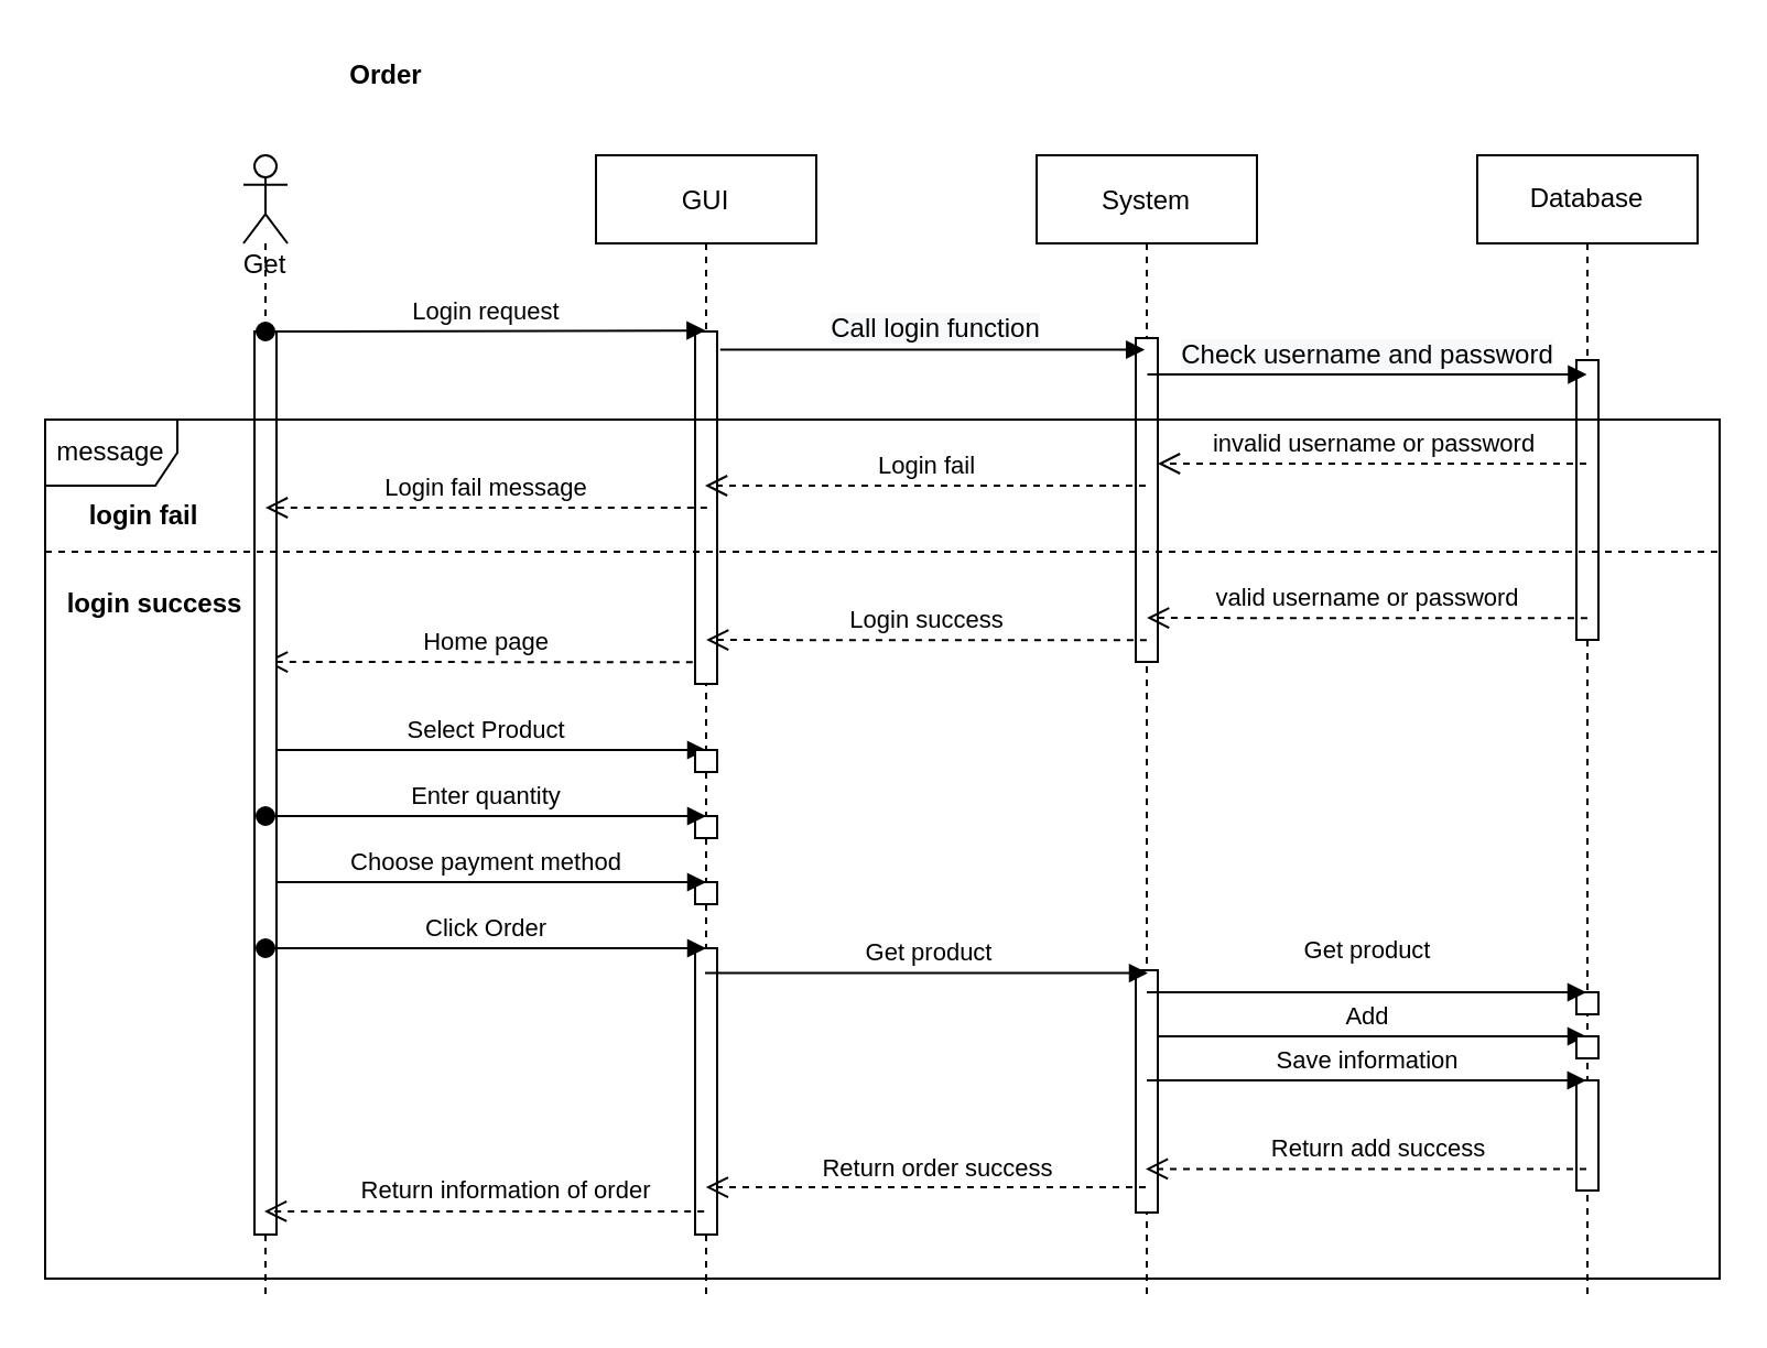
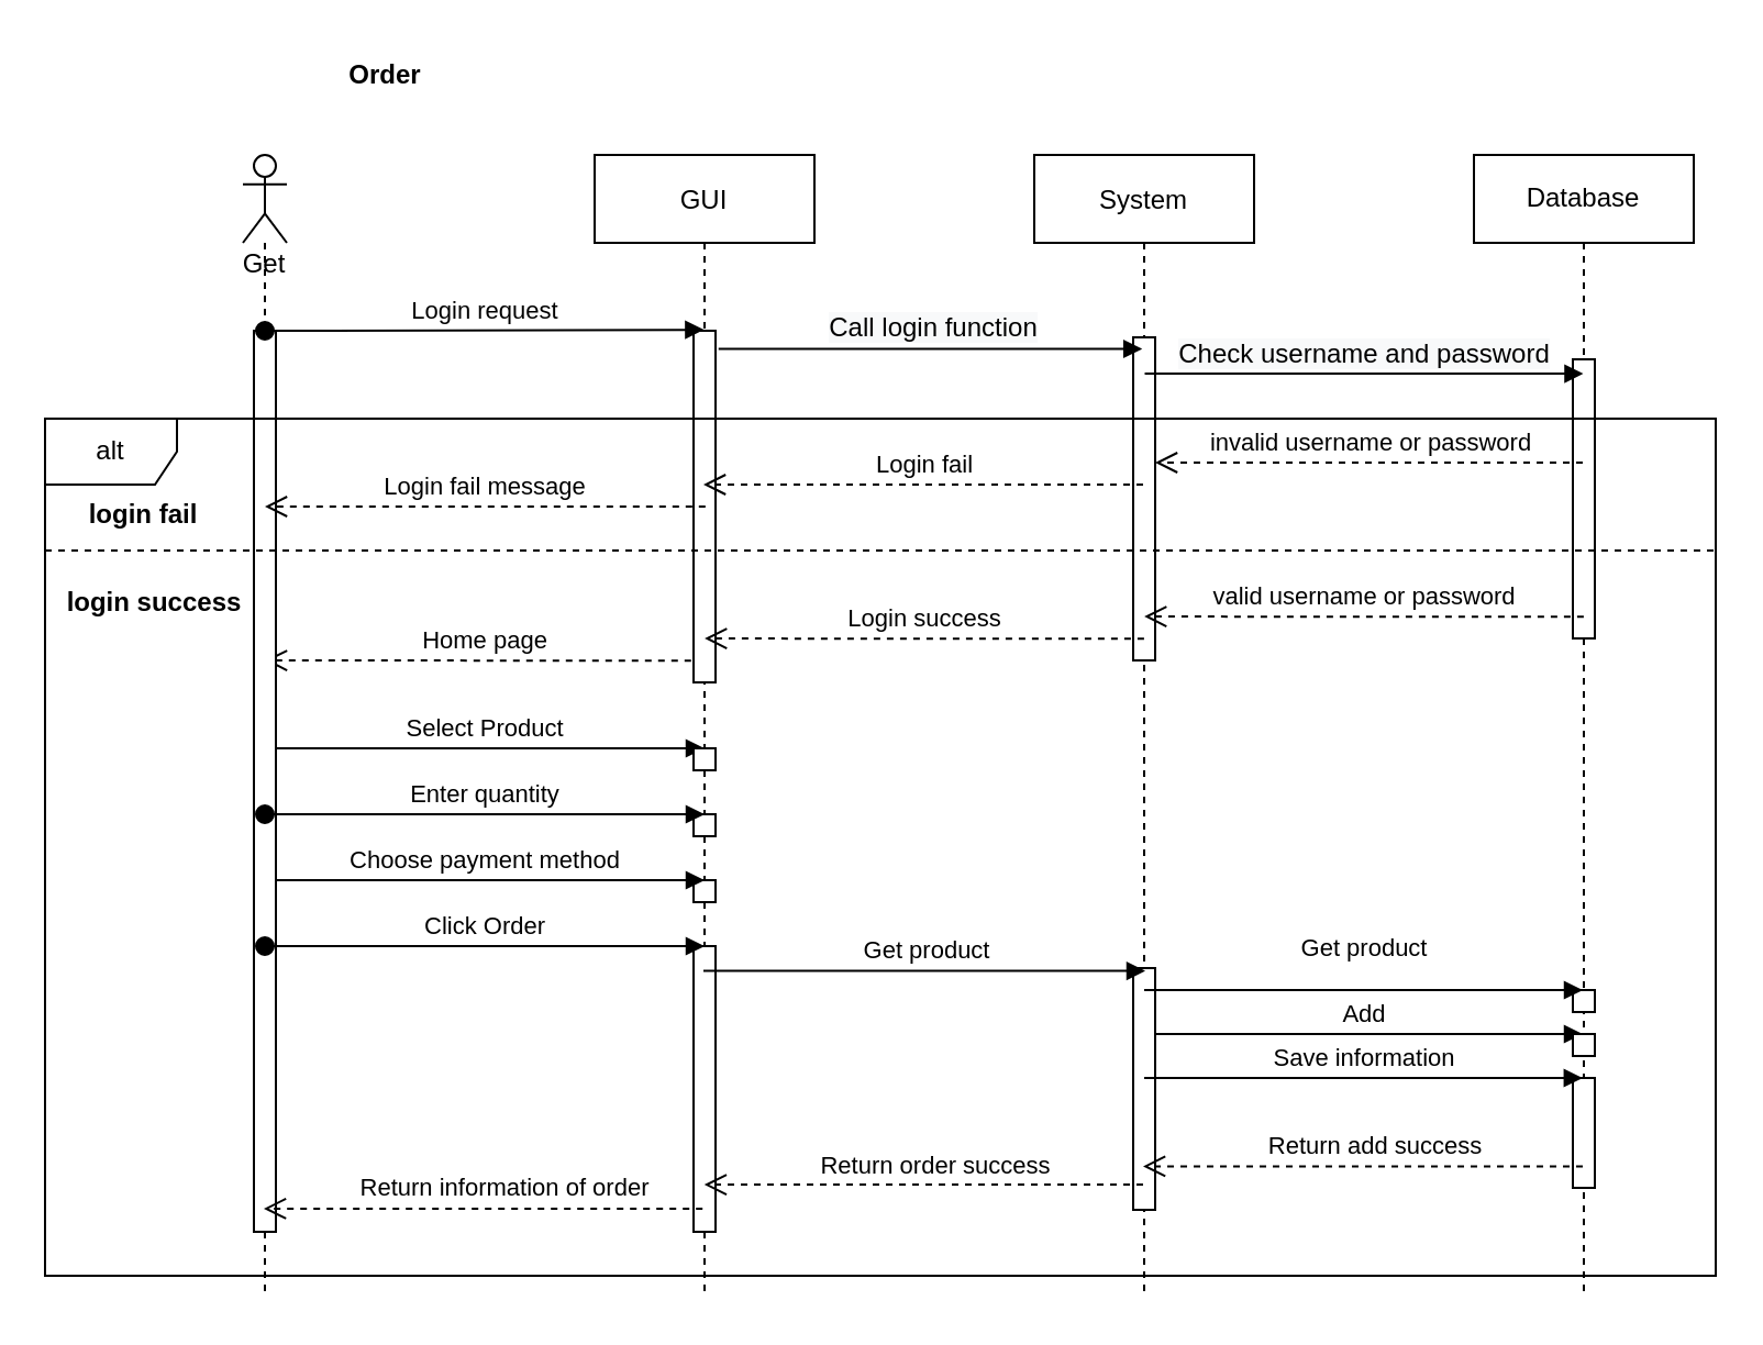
  <mxCell id="0" />
  <mxCell id="1" parent="0" />
  <mxCell id="2" value="GUI" style="shape=umlLifeline;perimeter=lifelinePerimeter;container=1;collapsible=0;recursiveResize=0;rounded=0;shadow=0;strokeWidth=1;" parent="1" vertex="1"><mxGeometry x="270" y="70" width="100" height="520" as="geometry" /></mxCell>
  <mxCell id="3" value="Home page&lt;br&gt;" style="html=1;verticalAlign=bottom;endArrow=open;dashed=1;endSize=8;rounded=0;entryX=0.496;entryY=0.189;entryDx=0;entryDy=0;entryPerimeter=0;" parent="2" edge="1"><mxGeometry x="-0.004" relative="1" as="geometry"><mxPoint x="49.9" y="230.14" as="sourcePoint" /><mxPoint x="-150.0" y="230.0" as="targetPoint" /><Array as="points" /><mxPoint as="offset" /></mxGeometry></mxCell>
  <mxCell id="4" value="Select Product" style="html=1;verticalAlign=bottom;startArrow=oval;startFill=1;endArrow=block;startSize=8;rounded=0;" parent="2" edge="1"><mxGeometry width="60" relative="1" as="geometry"><mxPoint x="-150" y="270" as="sourcePoint" /><mxPoint x="50" y="270" as="targetPoint" /><mxPoint as="offset" /></mxGeometry></mxCell>
  <mxCell id="5" value="" style="html=1;points=[];perimeter=orthogonalPerimeter;" vertex="1" parent="2"><mxGeometry x="45" y="80" width="10" height="160" as="geometry" /></mxCell>
  <mxCell id="6" value="" style="html=1;points=[];perimeter=orthogonalPerimeter;" vertex="1" parent="2"><mxGeometry x="45" y="270" width="10" height="10" as="geometry" /></mxCell>
  <mxCell id="7" value="" style="html=1;points=[];perimeter=orthogonalPerimeter;" vertex="1" parent="2"><mxGeometry x="45" y="300" width="10" height="10" as="geometry" /></mxCell>
  <mxCell id="8" value="" style="html=1;points=[];perimeter=orthogonalPerimeter;" vertex="1" parent="2"><mxGeometry x="45" y="330" width="10" height="10" as="geometry" /></mxCell>
  <mxCell id="9" value="" style="html=1;points=[];perimeter=orthogonalPerimeter;" vertex="1" parent="2"><mxGeometry x="45" y="360" width="10" height="130" as="geometry" /></mxCell>
  <mxCell id="10" value="System" style="shape=umlLifeline;perimeter=lifelinePerimeter;container=1;collapsible=0;recursiveResize=0;rounded=0;shadow=0;strokeWidth=1;" parent="1" vertex="1"><mxGeometry x="470" y="70" width="100" height="520" as="geometry" /></mxCell>
  <mxCell id="11" value="Add" style="html=1;verticalAlign=bottom;endArrow=block;rounded=0;" parent="10" target="14" edge="1"><mxGeometry x="0.003" width="80" relative="1" as="geometry"><mxPoint x="50" y="400" as="sourcePoint" /><mxPoint x="120" y="390" as="targetPoint" /><mxPoint as="offset" /></mxGeometry></mxCell>
  <mxCell id="12" value="" style="html=1;points=[];perimeter=orthogonalPerimeter;" vertex="1" parent="10"><mxGeometry x="45" y="83" width="10" height="147" as="geometry" /></mxCell>
  <mxCell id="13" value="" style="html=1;points=[];perimeter=orthogonalPerimeter;" vertex="1" parent="10"><mxGeometry x="45" y="370" width="10" height="110" as="geometry" /></mxCell>
  <mxCell id="14" value="Database" style="shape=umlLifeline;perimeter=lifelinePerimeter;whiteSpace=wrap;html=1;container=1;collapsible=0;recursiveResize=0;outlineConnect=0;" parent="1" vertex="1"><mxGeometry x="670" y="70" width="100" height="520" as="geometry" /></mxCell>
  <mxCell id="15" value="" style="html=1;points=[];perimeter=orthogonalPerimeter;" vertex="1" parent="14"><mxGeometry x="45" y="93" width="10" height="127" as="geometry" /></mxCell>
  <mxCell id="16" value="" style="html=1;points=[];perimeter=orthogonalPerimeter;" vertex="1" parent="14"><mxGeometry x="45" y="420" width="10" height="50" as="geometry" /></mxCell>
  <mxCell id="17" value="" style="html=1;points=[];perimeter=orthogonalPerimeter;" vertex="1" parent="14"><mxGeometry x="45" y="380" width="10" height="10" as="geometry" /></mxCell>
  <mxCell id="18" value="" style="html=1;points=[];perimeter=orthogonalPerimeter;" vertex="1" parent="14"><mxGeometry x="45" y="400" width="10" height="10" as="geometry" /></mxCell>
  <mxCell id="19" value="Get" style="shape=umlLifeline;participant=umlActor;perimeter=lifelinePerimeter;whiteSpace=wrap;html=1;container=1;collapsible=0;recursiveResize=0;verticalAlign=top;spacingTop=36;outlineConnect=0;" parent="1" vertex="1"><mxGeometry x="110" y="70" width="20" height="520" as="geometry" /></mxCell>
  <mxCell id="20" value="Choose payment method" style="html=1;verticalAlign=bottom;startArrow=oval;startFill=1;endArrow=block;startSize=8;rounded=0;" parent="19" edge="1" source="19"><mxGeometry width="60" relative="1" as="geometry"><mxPoint x="15" y="330" as="sourcePoint" /><mxPoint x="210" y="330" as="targetPoint" /></mxGeometry></mxCell>
  <mxCell id="21" value="" style="html=1;points=[];perimeter=orthogonalPerimeter;" vertex="1" parent="19"><mxGeometry x="5" y="80" width="10" height="410" as="geometry" /></mxCell>
  <mxCell id="22" value="Login request" style="html=1;verticalAlign=bottom;startArrow=oval;startFill=1;endArrow=block;startSize=8;rounded=0;entryX=0.497;entryY=0.153;entryDx=0;entryDy=0;entryPerimeter=0;" parent="1" target="2" edge="1"><mxGeometry width="60" relative="1" as="geometry"><mxPoint x="120" y="150" as="sourcePoint" /><mxPoint x="180" y="150" as="targetPoint" /><Array as="points"><mxPoint x="130" y="150" /><mxPoint x="150" y="150" /></Array></mxGeometry></mxCell>
  <mxCell id="23" value="invalid username or password" style="html=1;verticalAlign=bottom;endArrow=open;dashed=1;endSize=8;rounded=0;" parent="1" source="14" edge="1"><mxGeometry x="-0.004" relative="1" as="geometry"><mxPoint x="720" y="230" as="sourcePoint" /><mxPoint x="525" y="210" as="targetPoint" /><Array as="points"><mxPoint x="600" y="210" /></Array><mxPoint as="offset" /></mxGeometry></mxCell>
  <mxCell id="24" value="Login fail" style="html=1;verticalAlign=bottom;endArrow=open;dashed=1;endSize=8;rounded=0;" parent="1" source="10" target="2" edge="1"><mxGeometry relative="1" as="geometry"><mxPoint x="520" y="210" as="sourcePoint" /><mxPoint x="440" y="210" as="targetPoint" /><Array as="points"><mxPoint x="360" y="220" /></Array></mxGeometry></mxCell>
  <mxCell id="25" value="Login fail message" style="html=1;verticalAlign=bottom;endArrow=open;dashed=1;endSize=8;rounded=0;" parent="1" edge="1"><mxGeometry relative="1" as="geometry"><mxPoint x="320.41" y="230" as="sourcePoint" /><mxPoint x="120.001" y="230" as="targetPoint" /></mxGeometry></mxCell>
  <mxCell id="26" value="Enter quantity" style="html=1;verticalAlign=bottom;startArrow=oval;startFill=1;endArrow=block;startSize=8;rounded=0;" parent="1" edge="1"><mxGeometry width="60" relative="1" as="geometry"><mxPoint x="120" y="370" as="sourcePoint" /><mxPoint x="320" y="370" as="targetPoint" /></mxGeometry></mxCell>
  <mxCell id="27" value="valid username or password" style="html=1;verticalAlign=bottom;endArrow=open;dashed=1;endSize=8;rounded=0;entryX=0.496;entryY=0.189;entryDx=0;entryDy=0;entryPerimeter=0;" parent="1" edge="1"><mxGeometry x="-0.004" relative="1" as="geometry"><mxPoint x="719.95" y="280.14" as="sourcePoint" /><mxPoint x="520.05" y="280" as="targetPoint" /><Array as="points"><mxPoint x="600.45" y="280.14" /></Array><mxPoint as="offset" /></mxGeometry></mxCell>
  <mxCell id="28" value="Login success" style="html=1;verticalAlign=bottom;endArrow=open;dashed=1;endSize=8;rounded=0;entryX=0.496;entryY=0.189;entryDx=0;entryDy=0;entryPerimeter=0;" parent="1" edge="1"><mxGeometry x="-0.004" relative="1" as="geometry"><mxPoint x="519.95" y="290.14" as="sourcePoint" /><mxPoint x="320.05" y="290" as="targetPoint" /><Array as="points"><mxPoint x="400.45" y="290.14" /></Array><mxPoint as="offset" /></mxGeometry></mxCell>
  <mxCell id="29" value="&lt;span style=&quot;font-size: 12px ; background-color: rgb(248 , 249 , 250)&quot;&gt;Call login function&lt;/span&gt;" style="html=1;verticalAlign=bottom;endArrow=block;rounded=0;entryX=0.41;entryY=0.033;entryDx=0;entryDy=0;entryPerimeter=0;exitX=1.138;exitY=0.061;exitDx=0;exitDy=0;exitPerimeter=0;" parent="1" edge="1"><mxGeometry x="0.007" width="80" relative="1" as="geometry"><mxPoint x="326.38" y="158.3" as="sourcePoint" /><mxPoint x="519.1" y="158.25" as="targetPoint" /><mxPoint x="1" as="offset" /></mxGeometry></mxCell>
  <mxCell id="30" value="&lt;span style=&quot;font-size: 12px ; background-color: rgb(248 , 249 , 250)&quot;&gt;Check username and password&lt;/span&gt;" style="html=1;verticalAlign=bottom;endArrow=block;rounded=0;entryX=0.491;entryY=0.121;entryDx=0;entryDy=0;entryPerimeter=0;" parent="1" edge="1"><mxGeometry width="80" relative="1" as="geometry"><mxPoint x="520.26" y="169.54" as="sourcePoint" /><mxPoint x="719.73" y="169.54" as="targetPoint" /></mxGeometry></mxCell>
  <mxCell id="31" value="Return add success" style="html=1;verticalAlign=bottom;endArrow=open;dashed=1;endSize=8;rounded=0;entryX=0.495;entryY=0.885;entryDx=0;entryDy=0;entryPerimeter=0;" parent="1" edge="1" target="10" source="14"><mxGeometry x="-0.048" relative="1" as="geometry"><mxPoint x="720" y="510" as="sourcePoint" /><mxPoint x="740" y="620" as="targetPoint" /><mxPoint as="offset" /><Array as="points" /></mxGeometry></mxCell>
  <mxCell id="32" value="Order" style="text;align=center;fontStyle=1;verticalAlign=middle;spacingLeft=3;spacingRight=3;strokeColor=none;rotatable=0;points=[[0,0.5],[1,0.5]];portConstraint=eastwest;" parent="1" vertex="1"><mxGeometry x="140" y="20" width="70" height="26" as="geometry" /></mxCell>
  <mxCell id="33" value="login fail" style="text;align=center;fontStyle=1;verticalAlign=middle;spacingLeft=3;spacingRight=3;strokeColor=none;rotatable=0;points=[[0,0.5],[1,0.5]];portConstraint=eastwest;" parent="1" vertex="1"><mxGeometry x="40" y="220" width="50" height="26" as="geometry" /></mxCell>
  <mxCell id="34" value="login success" style="text;align=center;fontStyle=1;verticalAlign=middle;spacingLeft=3;spacingRight=3;strokeColor=none;rotatable=0;points=[[0,0.5],[1,0.5]];portConstraint=eastwest;" parent="1" vertex="1"><mxGeometry x="50" y="260" width="40" height="26" as="geometry" /></mxCell>
  <mxCell id="35" value="Get product" style="html=1;verticalAlign=bottom;endArrow=block;rounded=0;" parent="1" target="14" edge="1"><mxGeometry y="10" width="80" relative="1" as="geometry"><mxPoint x="520" y="450" as="sourcePoint" /><mxPoint x="700" y="450" as="targetPoint" /><mxPoint as="offset" /><Array as="points" /></mxGeometry></mxCell>
  <mxCell id="36" value="Get product" style="html=1;verticalAlign=bottom;endArrow=block;rounded=0;entryX=0.505;entryY=0.714;entryDx=0;entryDy=0;entryPerimeter=0;" parent="1" target="10" edge="1" source="2"><mxGeometry x="0.003" width="80" relative="1" as="geometry"><mxPoint x="520" y="450" as="sourcePoint" /><mxPoint x="460" y="440" as="targetPoint" /><mxPoint as="offset" /></mxGeometry></mxCell>
  <mxCell id="37" value="Save information" style="html=1;verticalAlign=bottom;endArrow=block;rounded=0;entryX=0.492;entryY=0.929;entryDx=0;entryDy=0;entryPerimeter=0;" parent="1" edge="1"><mxGeometry width="80" relative="1" as="geometry"><mxPoint x="519.996" y="490" as="sourcePoint" /><mxPoint x="719.41" y="490" as="targetPoint" /></mxGeometry></mxCell>
  <mxCell id="38" value="Return order success" style="html=1;verticalAlign=bottom;endArrow=open;dashed=1;endSize=8;rounded=0;entryX=0.499;entryY=0.901;entryDx=0;entryDy=0;entryPerimeter=0;" parent="1" edge="1" target="2" source="10"><mxGeometry x="-0.048" relative="1" as="geometry"><mxPoint x="450" y="570" as="sourcePoint" /><mxPoint x="400" y="530" as="targetPoint" /><mxPoint as="offset" /><Array as="points" /></mxGeometry></mxCell>
  <mxCell id="39" value="Return information of order" style="html=1;verticalAlign=bottom;endArrow=open;dashed=1;endSize=8;rounded=0;exitX=0.491;exitY=0.922;exitDx=0;exitDy=0;exitPerimeter=0;" parent="1" edge="1" target="19" source="2"><mxGeometry x="-0.1" relative="1" as="geometry"><mxPoint x="250" y="570" as="sourcePoint" /><mxPoint x="140" y="660" as="targetPoint" /><mxPoint as="offset" /><Array as="points" /></mxGeometry></mxCell>
  <mxCell id="40" value="Click Order" style="html=1;verticalAlign=bottom;startArrow=oval;startFill=1;endArrow=block;startSize=8;rounded=0;" parent="1" edge="1"><mxGeometry width="60" relative="1" as="geometry"><mxPoint x="120" y="430" as="sourcePoint" /><mxPoint x="320" y="430" as="targetPoint" /></mxGeometry></mxCell>
  <mxCell id="41" value="" style="endArrow=none;dashed=1;html=1;rounded=0;" edge="1" parent="1"><mxGeometry width="50" height="50" relative="1" as="geometry"><mxPoint x="20" y="250" as="sourcePoint" /><mxPoint x="780" y="250" as="targetPoint" /></mxGeometry></mxCell>
- <mxCell id="42" value="message" style="shape=umlFrame;whiteSpace=wrap;html=1;" vertex="1" parent="1"><mxGeometry x="20" y="190" width="760" height="390" as="geometry" /></mxCell>
+ <mxCell id="42" value="alt" style="shape=umlFrame;whiteSpace=wrap;html=1;" vertex="1" parent="1"><mxGeometry x="20" y="190" width="760" height="390" as="geometry" /></mxCell>
